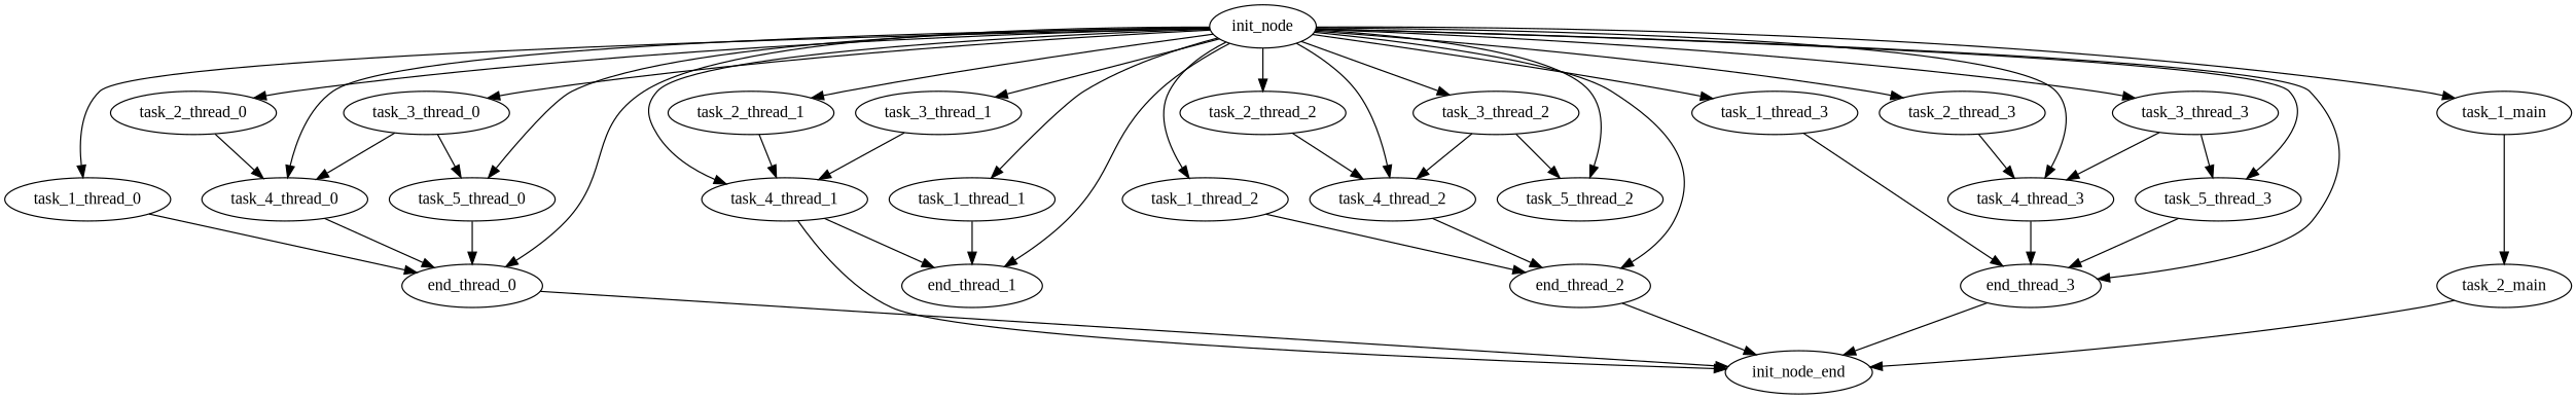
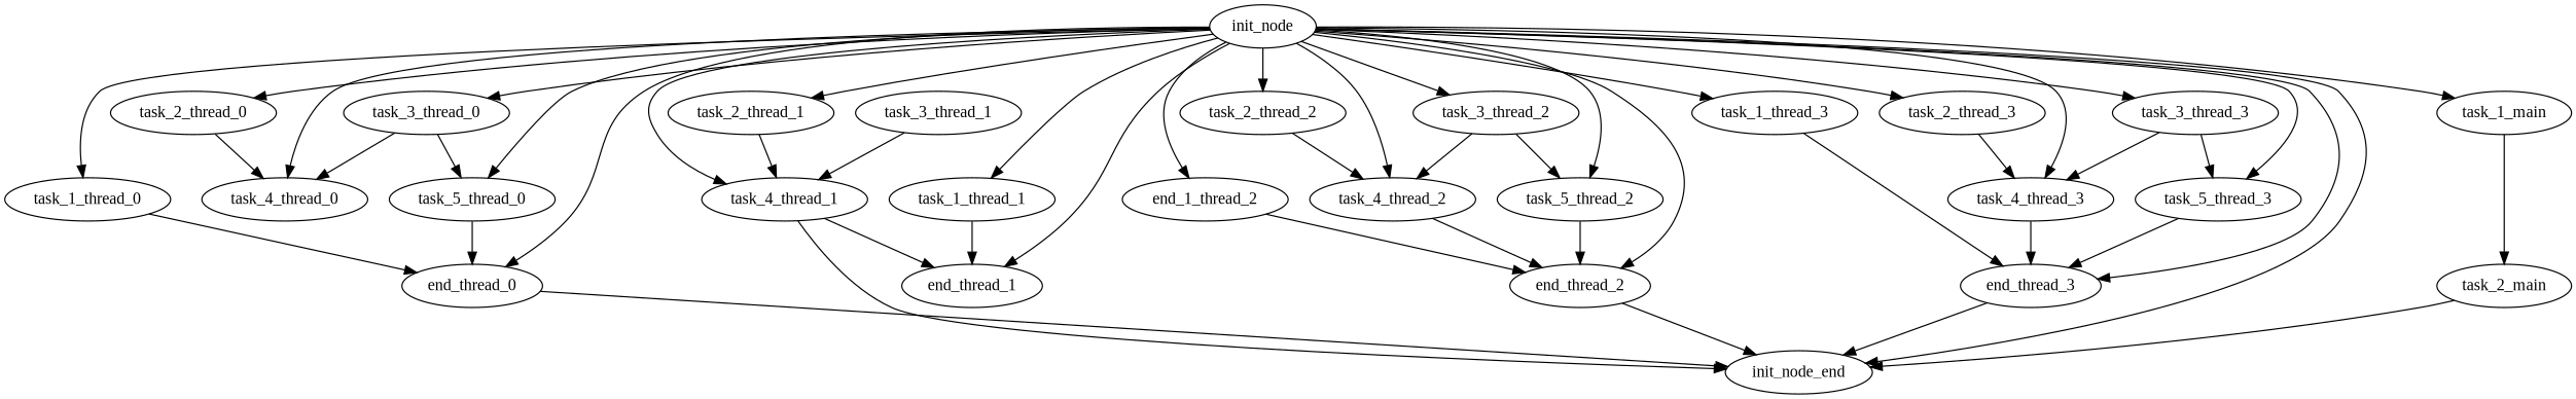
  digraph {
    fontname="Liberation Serif"
    node [fontname="Liberation Serif"]
    edge [fontname="Liberation Serif"]
    init_node
    task_1_main
    task_1_thread_0
    task_2_thread_0
    task_3_thread_0
    task_4_thread_0
    task_5_thread_0
    end_thread_0
    task_1_thread_1
    task_2_thread_1
    task_3_thread_1
    task_4_thread_1
    end_thread_1
-   task_1_thread_2
+   task_1_thread_2 [label=end_1_thread_2]
    task_2_thread_2
    task_3_thread_2
    task_4_thread_2
    task_5_thread_2
    end_thread_2
    task_1_thread_3
    task_2_thread_3
    task_3_thread_3
    task_4_thread_3
    task_5_thread_3
    end_thread_3
    task_2_main
    init_node_end
    init_node -> task_1_main
    init_node -> task_1_thread_0
    init_node -> task_2_thread_0
    init_node -> task_3_thread_0
    init_node -> task_4_thread_0
    init_node -> task_5_thread_0
    init_node -> end_thread_0
    init_node -> task_1_thread_1
    init_node -> task_2_thread_1
-   init_node -> task_3_thread_1
+   init_node -> init_node_end
    init_node -> task_4_thread_1
    init_node -> end_thread_1
    init_node -> task_1_thread_2
    init_node -> task_2_thread_2
    init_node -> task_3_thread_2
    init_node -> task_4_thread_2
    init_node -> task_5_thread_2
    init_node -> end_thread_2
    init_node -> task_1_thread_3
    init_node -> task_2_thread_3
    init_node -> task_3_thread_3
    init_node -> task_4_thread_3
    init_node -> task_5_thread_3
    init_node -> end_thread_3
    task_1_main -> task_2_main
    task_1_thread_0 -> end_thread_0
    task_2_thread_0 -> task_4_thread_0
    task_3_thread_0 -> task_4_thread_0
    task_3_thread_0 -> task_5_thread_0
-   task_4_thread_0 -> end_thread_0
    task_5_thread_0 -> end_thread_0
    end_thread_0 -> init_node_end
    task_1_thread_1 -> end_thread_1
    task_2_thread_1 -> task_4_thread_1
    task_3_thread_1 -> task_4_thread_1
    task_4_thread_1 -> end_thread_1
    task_4_thread_1 -> init_node_end
    task_1_thread_2 -> end_thread_2
    task_2_thread_2 -> task_4_thread_2
    task_3_thread_2 -> task_4_thread_2
    task_3_thread_2 -> task_5_thread_2
    task_4_thread_2 -> end_thread_2
+   task_5_thread_2 -> end_thread_2
    end_thread_2 -> init_node_end
    task_1_thread_3 -> end_thread_3
    task_2_thread_3 -> task_4_thread_3
    task_3_thread_3 -> task_4_thread_3
    task_3_thread_3 -> task_5_thread_3
    task_4_thread_3 -> end_thread_3
    task_5_thread_3 -> end_thread_3
    end_thread_3 -> init_node_end
    task_2_main -> init_node_end
  }
